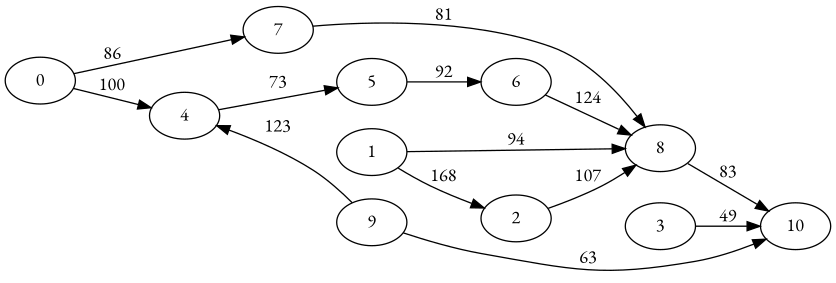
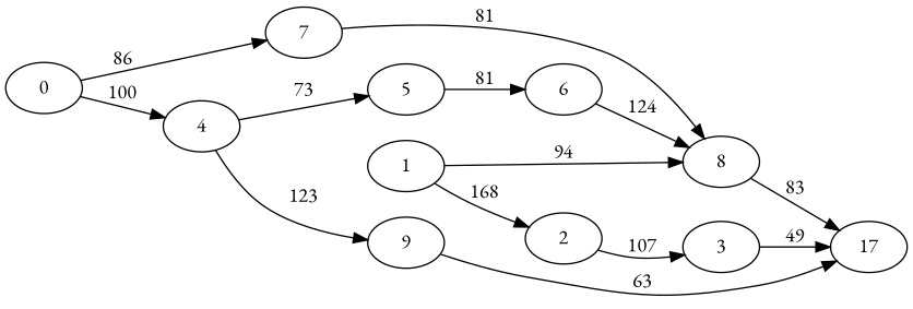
  digraph {
    fontname="EB Garamond"
    rankdir=LR
    node [fontname="EB Garamond"]
    edge [fontname="EB Garamond"]
    0
    4
    7
    1
    2
    8
    5
    9
    3
-   10
+   10 [label=17]
    6
    0 -> 4 [label=100]
    0 -> 7 [label=86]
    4 -> 5 [label=73]
-   9 -> 4 [label=123]
+   4 -> 9 [label=123]
    7 -> 8 [label=81]
    1 -> 2 [label=168]
    1 -> 8 [label=94]
-   2 -> 8 [label=107]
+   2 -> 3 [label=107]
    8 -> 10 [label=83]
-   5 -> 6 [label=92]
+   5 -> 6 [label=81]
    9 -> 10 [label=63]
    3 -> 10 [label=49]
    6 -> 8 [label=124]
  }
